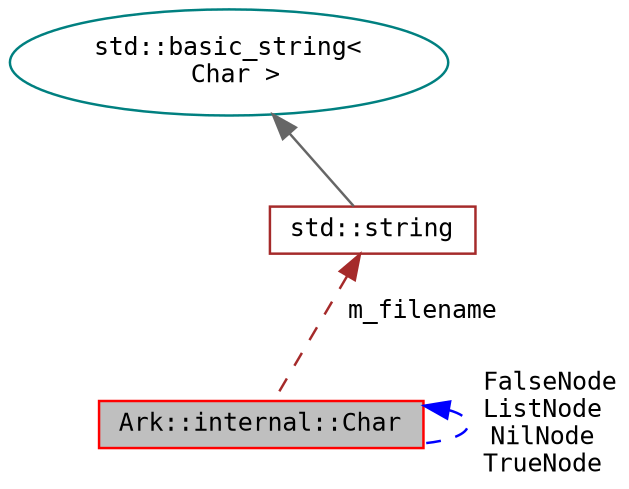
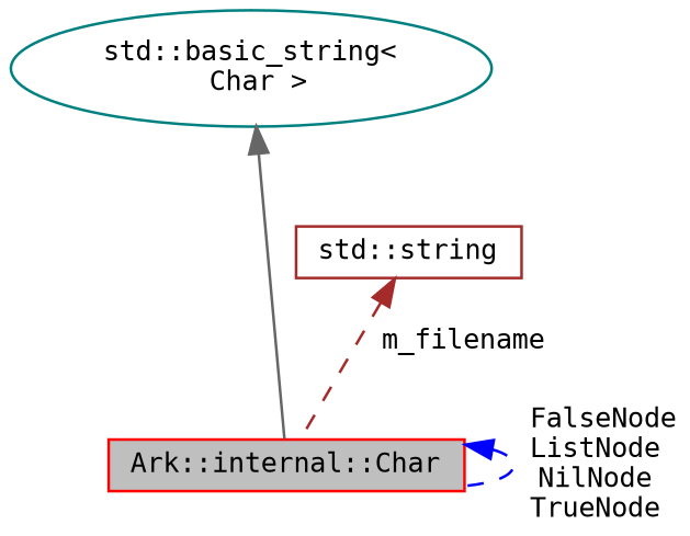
  digraph {
    fontname="DejaVu Sans Mono"
    node [fillcolor=white fontname="DejaVu Sans Mono" fontsize=10 shape=box style=filled]
    edge [dir=back fontname="DejaVu Sans Mono" fontsize=10 labelfontname=Helvetica labelfontsize=10 style=dashed]
    n1 [color=red fillcolor=grey75 fontcolor=black height=0.2 label="Ark::internal::Char" width=0.4]
    n2 [color=brown height=0.2 label="std::string" width=0.4]
    n3 [color=teal height=0.2 label="std::basic_string\<\l Char \>" shape=ellipse width=0.4]
    n1 -> n1 [color=blue label=" FalseNode\nListNode\nNilNode\nTrueNode"]
    n2 -> n1 [color=brown label=" m_filename"]
-   n3 -> n2 [color=gray40 style=solid]
+   n3 -> n1 [color=gray40 style=solid]
  }
